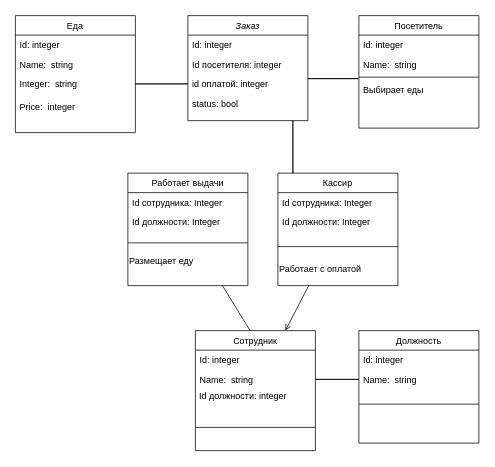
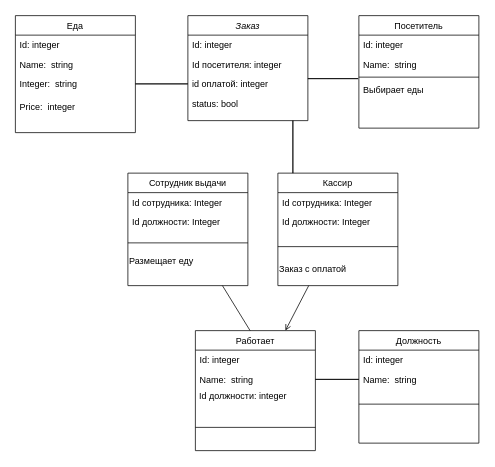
  <mxCell id="0" />
  <mxCell id="1" parent="0" />
  <mxCell id="2" value="Заказ" style="swimlane;fontStyle=2;align=center;verticalAlign=top;childLayout=stackLayout;horizontal=1;startSize=26;horizontalStack=0;resizeParent=1;resizeLast=0;collapsible=1;marginBottom=0;rounded=0;shadow=0;strokeWidth=1;" parent="1" vertex="1"><mxGeometry x="250" y="20" width="160" height="140" as="geometry"><mxRectangle x="230" y="140" width="160" height="26" as="alternateBounds" /></mxGeometry></mxCell>
  <mxCell id="3" value="Id: integer" style="text;align=left;verticalAlign=top;spacingLeft=4;spacingRight=4;overflow=hidden;rotatable=0;points=[[0,0.5],[1,0.5]];portConstraint=eastwest;" parent="2" vertex="1"><mxGeometry y="26" width="160" height="26" as="geometry" /></mxCell>
  <mxCell id="4" value="Id посетителя: integer" style="text;align=left;verticalAlign=top;spacingLeft=4;spacingRight=4;overflow=hidden;rotatable=0;points=[[0,0.5],[1,0.5]];portConstraint=eastwest;rounded=0;shadow=0;html=0;" parent="2" vertex="1"><mxGeometry y="52" width="160" height="26" as="geometry" /></mxCell>
  <mxCell id="5" value="id оплатой: integer" style="text;align=left;verticalAlign=top;spacingLeft=4;spacingRight=4;overflow=hidden;rotatable=0;points=[[0,0.5],[1,0.5]];portConstraint=eastwest;rounded=0;shadow=0;html=0;" parent="2" vertex="1"><mxGeometry y="78" width="160" height="26" as="geometry" /></mxCell>
  <mxCell id="6" value="status: bool" style="text;align=left;verticalAlign=top;spacingLeft=4;spacingRight=4;overflow=hidden;rotatable=0;points=[[0,0.5],[1,0.5]];portConstraint=eastwest;rounded=0;shadow=0;html=0;" parent="2" vertex="1"><mxGeometry y="104" width="160" height="26" as="geometry" /></mxCell>
  <mxCell id="7" value="Посетитель" style="swimlane;fontStyle=0;align=center;verticalAlign=top;childLayout=stackLayout;horizontal=1;startSize=26;horizontalStack=0;resizeParent=1;resizeLast=0;collapsible=1;marginBottom=0;rounded=0;shadow=0;strokeWidth=1;" parent="1" vertex="1"><mxGeometry x="478" y="20" width="160" height="150" as="geometry"><mxRectangle x="550" y="140" width="160" height="26" as="alternateBounds" /></mxGeometry></mxCell>
  <mxCell id="8" value="Id: integer" style="text;align=left;verticalAlign=top;spacingLeft=4;spacingRight=4;overflow=hidden;rotatable=0;points=[[0,0.5],[1,0.5]];portConstraint=eastwest;" parent="7" vertex="1"><mxGeometry y="26" width="160" height="26" as="geometry" /></mxCell>
  <mxCell id="9" value="Name:  string" style="text;align=left;verticalAlign=top;spacingLeft=4;spacingRight=4;overflow=hidden;rotatable=0;points=[[0,0.5],[1,0.5]];portConstraint=eastwest;rounded=0;shadow=0;html=0;" parent="7" vertex="1"><mxGeometry y="52" width="160" height="26" as="geometry" /></mxCell>
  <mxCell id="10" value="" style="line;html=1;strokeWidth=1;align=left;verticalAlign=middle;spacingTop=-1;spacingLeft=3;spacingRight=3;rotatable=0;labelPosition=right;points=[];portConstraint=eastwest;" parent="7" vertex="1"><mxGeometry y="78" width="160" height="8" as="geometry" /></mxCell>
  <mxCell id="11" value="Выбирает еды" style="text;align=left;verticalAlign=top;spacingLeft=4;spacingRight=4;overflow=hidden;rotatable=0;points=[[0,0.5],[1,0.5]];portConstraint=eastwest;" parent="7" vertex="1"><mxGeometry y="86" width="160" height="26" as="geometry" /></mxCell>
  <mxCell id="12" value="Еда" style="swimlane;fontStyle=0;align=center;verticalAlign=top;childLayout=stackLayout;horizontal=1;startSize=26;horizontalStack=0;resizeParent=1;resizeLast=0;collapsible=1;marginBottom=0;rounded=0;shadow=0;strokeWidth=1;" parent="1" vertex="1"><mxGeometry x="20" y="20" width="160" height="156" as="geometry"><mxRectangle x="550" y="140" width="160" height="26" as="alternateBounds" /></mxGeometry></mxCell>
  <mxCell id="13" value="Id: integer" style="text;align=left;verticalAlign=top;spacingLeft=4;spacingRight=4;overflow=hidden;rotatable=0;points=[[0,0.5],[1,0.5]];portConstraint=eastwest;" parent="12" vertex="1"><mxGeometry y="26" width="160" height="26" as="geometry" /></mxCell>
  <mxCell id="14" value="Name:  string" style="text;align=left;verticalAlign=top;spacingLeft=4;spacingRight=4;overflow=hidden;rotatable=0;points=[[0,0.5],[1,0.5]];portConstraint=eastwest;rounded=0;shadow=0;html=0;" parent="12" vertex="1"><mxGeometry y="52" width="160" height="26" as="geometry" /></mxCell>
  <mxCell id="15" value="Integer:  string" style="text;align=left;verticalAlign=top;spacingLeft=4;spacingRight=4;overflow=hidden;rotatable=0;points=[[0,0.5],[1,0.5]];portConstraint=eastwest;rounded=0;shadow=0;html=0;" parent="12" vertex="1"><mxGeometry y="78" width="160" height="30" as="geometry" /></mxCell>
  <mxCell id="16" value="Price:  integer" style="text;align=left;verticalAlign=top;spacingLeft=4;spacingRight=4;overflow=hidden;rotatable=0;points=[[0,0.5],[1,0.5]];portConstraint=eastwest;rounded=0;shadow=0;html=0;" parent="12" vertex="1"><mxGeometry y="108" width="160" height="26" as="geometry" /></mxCell>
- <mxCell id="17" value="Сотрудник" style="swimlane;fontStyle=0;align=center;verticalAlign=top;childLayout=stackLayout;horizontal=1;startSize=26;horizontalStack=0;resizeParent=1;resizeLast=0;collapsible=1;marginBottom=0;rounded=0;shadow=0;strokeWidth=1;" parent="1" vertex="1"><mxGeometry x="260" y="440" width="160" height="160" as="geometry"><mxRectangle x="550" y="140" width="160" height="26" as="alternateBounds" /></mxGeometry></mxCell>
+ <mxCell id="17" value="Работает" style="swimlane;fontStyle=0;align=center;verticalAlign=top;childLayout=stackLayout;horizontal=1;startSize=26;horizontalStack=0;resizeParent=1;resizeLast=0;collapsible=1;marginBottom=0;rounded=0;shadow=0;strokeWidth=1;" parent="1" vertex="1"><mxGeometry x="260" y="440" width="160" height="160" as="geometry"><mxRectangle x="550" y="140" width="160" height="26" as="alternateBounds" /></mxGeometry></mxCell>
  <mxCell id="18" value="Id: integer" style="text;align=left;verticalAlign=top;spacingLeft=4;spacingRight=4;overflow=hidden;rotatable=0;points=[[0,0.5],[1,0.5]];portConstraint=eastwest;" parent="17" vertex="1"><mxGeometry y="26" width="160" height="26" as="geometry" /></mxCell>
  <mxCell id="19" value="Name:  string" style="text;align=left;verticalAlign=top;spacingLeft=4;spacingRight=4;overflow=hidden;rotatable=0;points=[[0,0.5],[1,0.5]];portConstraint=eastwest;rounded=0;shadow=0;html=0;" parent="17" vertex="1"><mxGeometry y="52" width="160" height="26" as="geometry" /></mxCell>
  <mxCell id="20" value="&amp;nbsp;Id должности: integer" style="text;html=1;align=left;verticalAlign=middle;resizable=0;points=[];autosize=1;strokeColor=none;fillColor=none;" parent="17" vertex="1"><mxGeometry y="78" width="160" height="20" as="geometry" /></mxCell>
  <mxCell id="21" value="" style="line;html=1;strokeWidth=1;align=left;verticalAlign=middle;spacingTop=-1;spacingLeft=3;spacingRight=3;rotatable=0;labelPosition=right;points=[];portConstraint=eastwest;" parent="17" vertex="1"><mxGeometry y="98" width="160" height="62" as="geometry" /></mxCell>
  <mxCell id="22" value="Должность" style="swimlane;fontStyle=0;align=center;verticalAlign=top;childLayout=stackLayout;horizontal=1;startSize=26;horizontalStack=0;resizeParent=1;resizeLast=0;collapsible=1;marginBottom=0;rounded=0;shadow=0;strokeWidth=1;" parent="1" vertex="1"><mxGeometry x="478" y="440" width="160" height="150" as="geometry"><mxRectangle x="550" y="140" width="160" height="26" as="alternateBounds" /></mxGeometry></mxCell>
  <mxCell id="23" value="Id: integer" style="text;align=left;verticalAlign=top;spacingLeft=4;spacingRight=4;overflow=hidden;rotatable=0;points=[[0,0.5],[1,0.5]];portConstraint=eastwest;" parent="22" vertex="1"><mxGeometry y="26" width="160" height="26" as="geometry" /></mxCell>
  <mxCell id="24" value="Name:  string" style="text;align=left;verticalAlign=top;spacingLeft=4;spacingRight=4;overflow=hidden;rotatable=0;points=[[0,0.5],[1,0.5]];portConstraint=eastwest;rounded=0;shadow=0;html=0;" parent="22" vertex="1"><mxGeometry y="52" width="160" height="26" as="geometry" /></mxCell>
  <mxCell id="25" value="" style="line;html=1;strokeWidth=1;align=left;verticalAlign=middle;spacingTop=-1;spacingLeft=3;spacingRight=3;rotatable=0;labelPosition=right;points=[];portConstraint=eastwest;" parent="22" vertex="1"><mxGeometry y="78" width="160" height="40" as="geometry" /></mxCell>
  <mxCell id="26" value="" style="edgeStyle=none;rounded=0;orthogonalLoop=1;jettySize=auto;html=1;entryX=0.456;entryY=0;entryDx=0;entryDy=0;entryPerimeter=0;endArrow=none;" parent="1" source="27" target="17" edge="1"><mxGeometry relative="1" as="geometry" /></mxCell>
- <mxCell id="27" value="Работает выдачи" style="swimlane;fontStyle=0;align=center;verticalAlign=top;childLayout=stackLayout;horizontal=1;startSize=26;horizontalStack=0;resizeParent=1;resizeLast=0;collapsible=1;marginBottom=0;rounded=0;shadow=0;strokeWidth=1;" parent="1" vertex="1"><mxGeometry x="170" y="230" width="160" height="150" as="geometry"><mxRectangle x="550" y="140" width="160" height="26" as="alternateBounds" /></mxGeometry></mxCell>
+ <mxCell id="27" value="Сотрудник выдачи" style="swimlane;fontStyle=0;align=center;verticalAlign=top;childLayout=stackLayout;horizontal=1;startSize=26;horizontalStack=0;resizeParent=1;resizeLast=0;collapsible=1;marginBottom=0;rounded=0;shadow=0;strokeWidth=1;" parent="1" vertex="1"><mxGeometry x="170" y="230" width="160" height="150" as="geometry"><mxRectangle x="550" y="140" width="160" height="26" as="alternateBounds" /></mxGeometry></mxCell>
  <mxCell id="28" value="Id сотрудника: Integer" style="text;align=left;verticalAlign=top;spacingLeft=4;spacingRight=4;overflow=hidden;rotatable=0;points=[[0,0.5],[1,0.5]];portConstraint=eastwest;" parent="27" vertex="1"><mxGeometry y="26" width="160" height="26" as="geometry" /></mxCell>
  <mxCell id="29" value="Id должности: Integer" style="text;align=left;verticalAlign=top;spacingLeft=4;spacingRight=4;overflow=hidden;rotatable=0;points=[[0,0.5],[1,0.5]];portConstraint=eastwest;rounded=0;shadow=0;html=0;" parent="27" vertex="1"><mxGeometry y="52" width="160" height="26" as="geometry" /></mxCell>
  <mxCell id="30" value="" style="line;html=1;strokeWidth=1;align=left;verticalAlign=middle;spacingTop=-1;spacingLeft=3;spacingRight=3;rotatable=0;labelPosition=right;points=[];portConstraint=eastwest;" parent="27" vertex="1"><mxGeometry y="78" width="160" height="30" as="geometry" /></mxCell>
  <mxCell id="31" value="Размещает еду" style="text;html=1;align=left;verticalAlign=middle;resizable=0;points=[];autosize=1;strokeColor=none;fillColor=none;" parent="27" vertex="1"><mxGeometry y="108" width="160" height="20" as="geometry" /></mxCell>
  <mxCell id="32" value="" style="edgeStyle=none;rounded=0;orthogonalLoop=1;jettySize=auto;html=1;entryX=0.75;entryY=0;entryDx=0;entryDy=0;endArrow=open;" parent="1" source="33" target="17" edge="1"><mxGeometry relative="1" as="geometry" /></mxCell>
  <mxCell id="33" value="Кассир" style="swimlane;fontStyle=0;align=center;verticalAlign=top;childLayout=stackLayout;horizontal=1;startSize=26;horizontalStack=0;resizeParent=1;resizeLast=0;collapsible=1;marginBottom=0;rounded=0;shadow=0;strokeWidth=1;" parent="1" vertex="1"><mxGeometry x="370" y="230" width="160" height="150" as="geometry"><mxRectangle x="550" y="140" width="160" height="26" as="alternateBounds" /></mxGeometry></mxCell>
  <mxCell id="34" value="Id сотрудника: Integer" style="text;align=left;verticalAlign=top;spacingLeft=4;spacingRight=4;overflow=hidden;rotatable=0;points=[[0,0.5],[1,0.5]];portConstraint=eastwest;" parent="33" vertex="1"><mxGeometry y="26" width="160" height="26" as="geometry" /></mxCell>
  <mxCell id="35" value="Id должности: Integer" style="text;align=left;verticalAlign=top;spacingLeft=4;spacingRight=4;overflow=hidden;rotatable=0;points=[[0,0.5],[1,0.5]];portConstraint=eastwest;rounded=0;shadow=0;html=0;" parent="33" vertex="1"><mxGeometry y="52" width="160" height="26" as="geometry" /></mxCell>
  <mxCell id="36" value="" style="line;html=1;strokeWidth=1;align=left;verticalAlign=middle;spacingTop=-1;spacingLeft=3;spacingRight=3;rotatable=0;labelPosition=right;points=[];portConstraint=eastwest;" parent="33" vertex="1"><mxGeometry y="78" width="160" height="40" as="geometry" /></mxCell>
- <mxCell id="37" value="Работает с оплатой" style="text;html=1;align=left;verticalAlign=middle;resizable=0;points=[];autosize=1;strokeColor=none;fillColor=none;" parent="33" vertex="1"><mxGeometry y="118" width="160" height="20" as="geometry" /></mxCell>
+ <mxCell id="37" value="Заказ с оплатой" style="text;html=1;align=left;verticalAlign=middle;resizable=0;points=[];autosize=1;strokeColor=none;fillColor=none;" parent="33" vertex="1"><mxGeometry y="118" width="160" height="20" as="geometry" /></mxCell>
  <mxCell id="38" value="" style="rounded=0;orthogonalLoop=1;jettySize=auto;html=1;shape=link;width=0;" parent="1" edge="1"><mxGeometry relative="1" as="geometry"><mxPoint x="180" y="111" as="sourcePoint" /><mxPoint x="250" y="111" as="targetPoint" /></mxGeometry></mxCell>
  <mxCell id="39" value="" style="rounded=0;orthogonalLoop=1;jettySize=auto;html=1;shape=link;width=0;entryX=-0.006;entryY=1.231;entryDx=0;entryDy=0;entryPerimeter=0;" parent="1" target="9" edge="1"><mxGeometry relative="1" as="geometry"><mxPoint x="410" y="104" as="sourcePoint" /><mxPoint x="258" y="121" as="targetPoint" /></mxGeometry></mxCell>
  <mxCell id="40" value="" style="rounded=0;orthogonalLoop=1;jettySize=auto;html=1;shape=link;width=0;exitX=1;exitY=0.5;exitDx=0;exitDy=0;entryX=0;entryY=0.5;entryDx=0;entryDy=0;" parent="1" source="19" target="24" edge="1"><mxGeometry relative="1" as="geometry"><mxPoint x="130" y="370" as="sourcePoint" /><mxPoint x="200" y="370" as="targetPoint" /></mxGeometry></mxCell>
  <mxCell id="41" value="" style="rounded=0;orthogonalLoop=1;jettySize=auto;html=1;shape=link;width=0;edgeStyle=orthogonalEdgeStyle;" parent="1" edge="1"><mxGeometry relative="1" as="geometry"><mxPoint x="390" y="160" as="sourcePoint" /><mxPoint x="390" y="230" as="targetPoint" /></mxGeometry></mxCell>
